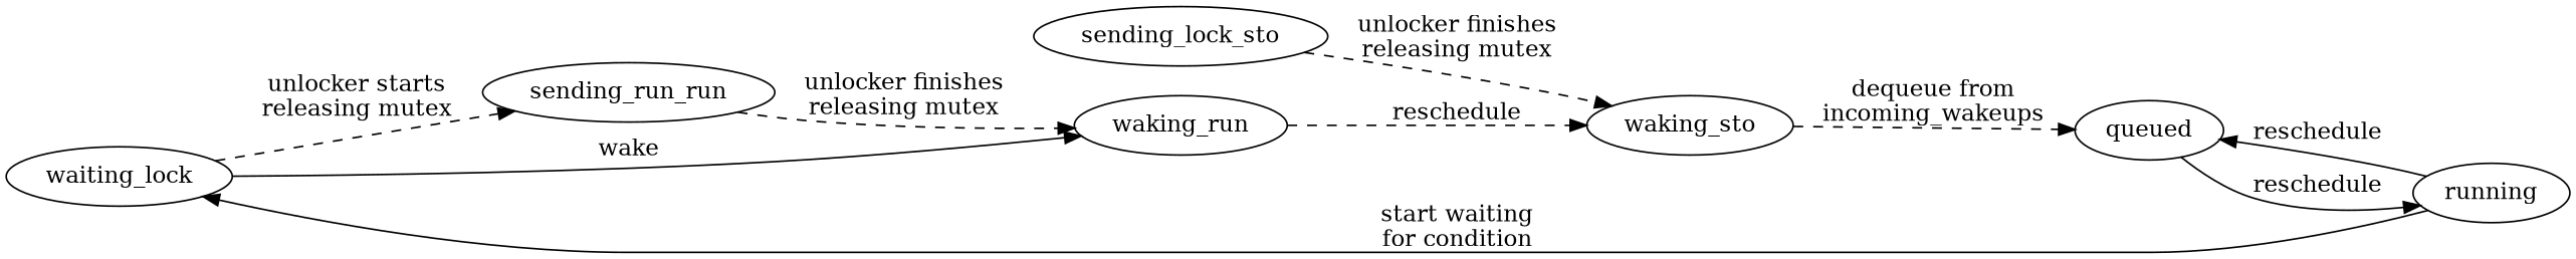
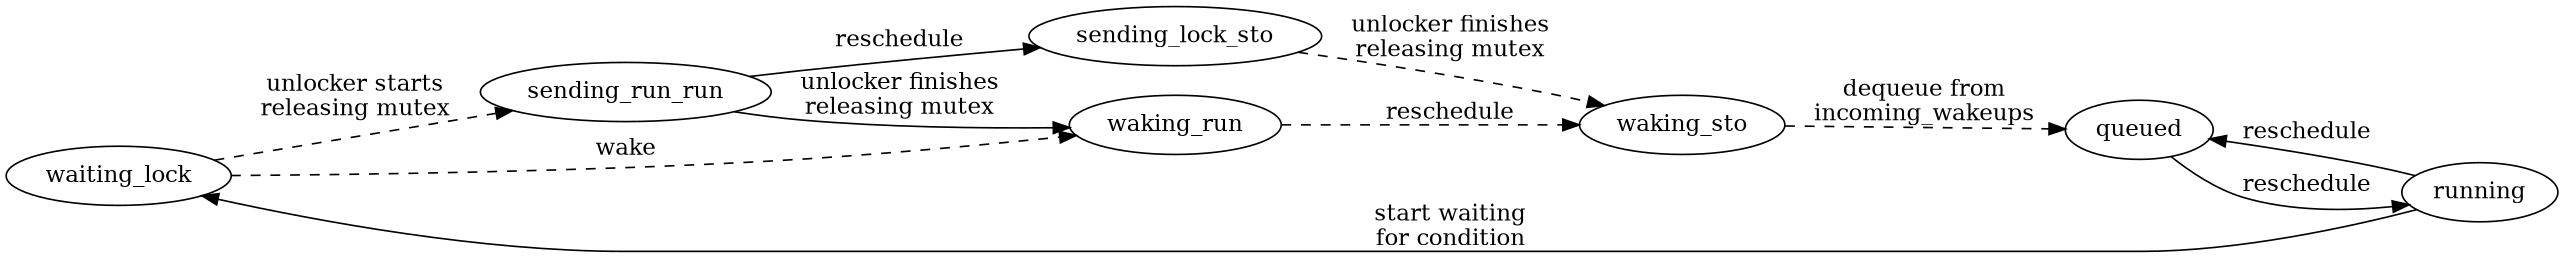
  digraph {
    rankdir=LR
    n1 [label=waiting_lock]
    running
    queued
    n4 [label=sending_run_run]
    waking_run
    sending_lock_sto
    waking_sto
    n1 -> n4 [label="unlocker starts\nreleasing mutex" style=dashed]
-   n1 -> waking_run [label=wake]
+   n1 -> waking_run [label=wake style=dashed]
    running -> n1 [label="start waiting\nfor condition"]
    running -> queued [label=reschedule]
    queued -> running [label=reschedule]
-   n4 -> waking_run [label="unlocker finishes\nreleasing mutex" style=dashed]
+   n4 -> waking_run [label="unlocker finishes\nreleasing mutex" style=solid]
+   n4 -> sending_lock_sto [label=reschedule]
    waking_run -> waking_sto [label=reschedule style=dashed]
    sending_lock_sto -> waking_sto [label="unlocker finishes\nreleasing mutex" style=dashed]
    waking_sto -> queued [label="dequeue from\nincoming_wakeups" style=dashed]
  }
